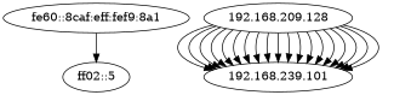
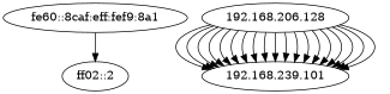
  digraph {
    node [activity_score=0.10 degree=1 in_degree=0 out_degree=0 total_connections=1]
    edge [conn_state_other=0.00 conn_state_partial=0.00 conn_state_rejected_reset=0.00 conn_state_successful=1.00 conn_state_suspicious=0.00 dst_port_type=0.00 history_length=0.90 local_orig=1.00 local_resp=1.00 orig_bytes=0.80 orig_ip_bytes=0.81 orig_pkts=0.40 protocol_ICMP=0.00 protocol_TCP=1.00 protocol_UDP=0.00 protocol_UNKNOWN=0.00 resp_bytes=0.95 resp_ip_bytes=0.96 resp_pkts=0.44 service_DNS=0.00 service_FTP=0.00 service_HTTP=0.00 service_SSH=0.00 service_UNKNOWN=1.00 src_port_type=1.00 timestamp_cos=-0.82 timestamp_sin=-0.58]
    n1 [label="fe60::8caf:eff:fef9:8a1" out_degree=1]
-   "ff02::2" [in_degree=1 label="ff02::5"]
-   "192.168.209.128" [activity_score=1.00 degree=51 out_degree=51 total_connections=51]
+   "ff02::2" [in_degree=1]
+   "192.168.209.128" [activity_score=1.00 degree=51 out_degree=51 total_connections=51 label="192.168.206.128"]
    "192.168.239.101" [activity_score=1.00 degree=51 in_degree=51 total_connections=51]
    n1 -> "ff02::2" [conn_state_other=1.00 conn_state_successful=0.00 history_length=0.10 local_resp=0.00 orig_bytes=0.25 orig_ip_bytes=0.39 orig_pkts=0.12 protocol_ICMP=1.00 protocol_TCP=0.00 resp_bytes=0.00 resp_ip_bytes=0.00 resp_pkts=0.00 src_port_type=0.00 timestamp_sin=-0.57]
    "192.168.209.128" -> "192.168.239.101" [orig_bytes=0.57 orig_ip_bytes=0.59 orig_pkts=0.22 resp_bytes=0.68 resp_ip_bytes=0.68 resp_pkts=0.23]
    "192.168.209.128" -> "192.168.239.101" [orig_bytes=0.70 orig_ip_bytes=0.71 orig_pkts=0.28 resp_bytes=0.74 resp_ip_bytes=0.75 resp_pkts=0.28 src_port_type=0.50 timestamp_sin=-0.57]
    "192.168.209.128" -> "192.168.239.101" [orig_bytes=0.77 orig_ip_bytes=0.78 orig_pkts=0.34 resp_bytes=0.82 resp_ip_bytes=0.82 resp_pkts=0.34 src_port_type=0.50 timestamp_sin=-0.57]
    "192.168.209.128" -> "192.168.239.101" [orig_bytes=0.71 orig_ip_bytes=0.72 orig_pkts=0.28 resp_bytes=0.74 resp_ip_bytes=0.75 resp_pkts=0.28 src_port_type=0.50 timestamp_sin=-0.57]
    "192.168.209.128" -> "192.168.239.101" [orig_bytes=0.66 orig_ip_bytes=0.68 orig_pkts=0.25 resp_bytes=0.70 resp_ip_bytes=0.71 resp_pkts=0.26 src_port_type=0.50 timestamp_sin=-0.57]
    "192.168.209.128" -> "192.168.239.101" [orig_bytes=0.67 orig_ip_bytes=0.68 orig_pkts=0.26 resp_bytes=0.71 resp_ip_bytes=0.72 resp_pkts=0.26 src_port_type=0.50 timestamp_sin=-0.57]
    "192.168.209.128" -> "192.168.239.101" [orig_bytes=0.65 orig_ip_bytes=0.66 orig_pkts=0.24 resp_bytes=0.69 resp_ip_bytes=0.70 resp_pkts=0.26 src_port_type=0.50 timestamp_sin=-0.57]
    "192.168.209.128" -> "192.168.239.101" [orig_bytes=0.69 orig_ip_bytes=0.70 orig_pkts=0.27 resp_bytes=0.73 resp_ip_bytes=0.73 resp_pkts=0.27 src_port_type=0.50 timestamp_sin=-0.57]
    "192.168.209.128" -> "192.168.239.101" [history_length=1.10]
    "192.168.209.128" -> "192.168.239.101" [orig_ip_bytes=0.82 orig_pkts=0.41]
    "192.168.209.128" -> "192.168.239.101"
    "192.168.209.128" -> "192.168.239.101" [history_length=1.00]
    "192.168.209.128" -> "192.168.239.101" [history_length=1.20]
    "192.168.209.128" -> "192.168.239.101"
    "192.168.209.128" -> "192.168.239.101"
    "192.168.209.128" -> "192.168.239.101" [history_length=1.00]
    "192.168.209.128" -> "192.168.239.101" [history_length=1.00]
    "192.168.209.128" -> "192.168.239.101"
    "192.168.209.128" -> "192.168.239.101" [history_length=1.30]
  }
